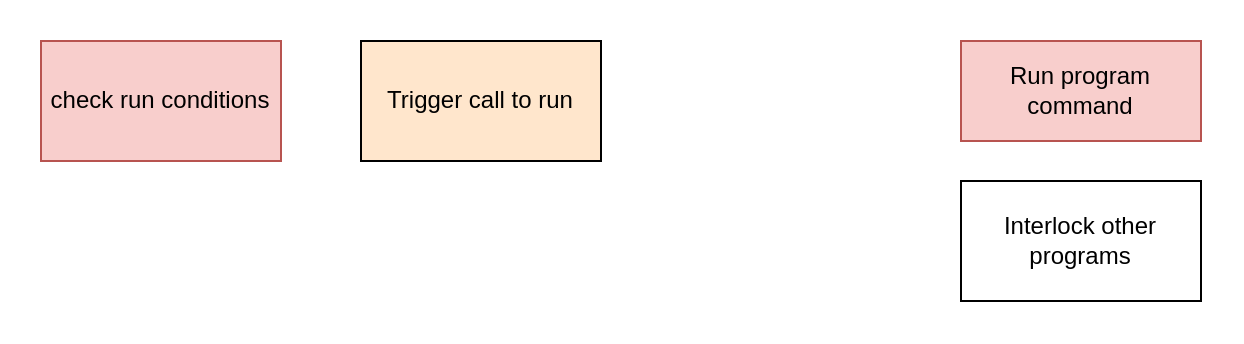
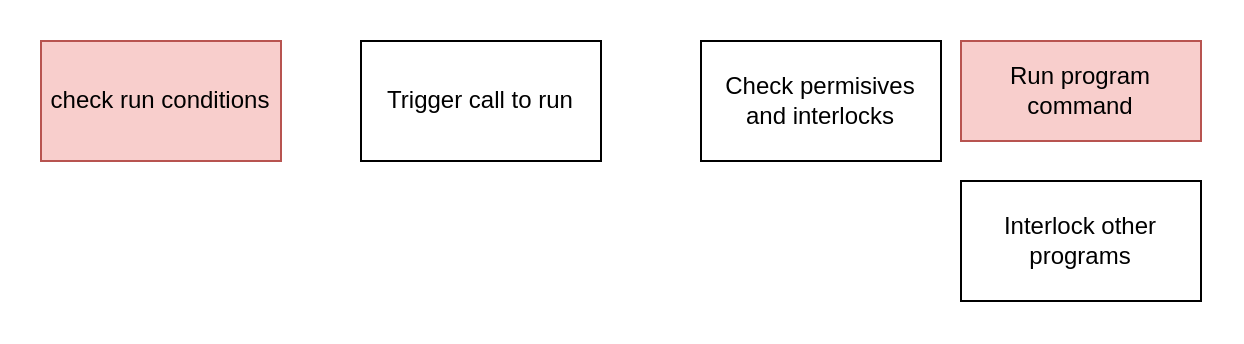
  <mxCell id="0" />
  <mxCell id="1" parent="0" />
  <mxCell id="2" value="Run program command" style="rounded=0;whiteSpace=wrap;html=1;fillColor=#f8cecc;strokeColor=#b85450;" vertex="1" parent="1"><mxGeometry x="480" y="20" width="120" height="50" as="geometry" /></mxCell>
+ <mxCell id="3" value="Check permisives and interlocks&lt;br&gt;" style="rounded=0;whiteSpace=wrap;html=1;" vertex="1" parent="1"><mxGeometry x="350" y="20" width="120" height="60" as="geometry" /></mxCell>
  <mxCell id="4" value="Interlock other programs" style="rounded=0;whiteSpace=wrap;html=1;" vertex="1" parent="1"><mxGeometry x="480" y="90" width="120" height="60" as="geometry" /></mxCell>
- <mxCell id="5" value="Trigger call to run&lt;br&gt;" style="rounded=0;whiteSpace=wrap;html=1;fillColor=#ffe6cc;" vertex="1" parent="1"><mxGeometry x="180" y="20" width="120" height="60" as="geometry" /></mxCell>
+ <mxCell id="5" value="Trigger call to run&lt;br&gt;" style="rounded=0;whiteSpace=wrap;html=1;" vertex="1" parent="1"><mxGeometry x="180" y="20" width="120" height="60" as="geometry" /></mxCell>
  <mxCell id="6" value="check run conditions&lt;br&gt;" style="rounded=0;whiteSpace=wrap;html=1;fillColor=#f8cecc;strokeColor=#b85450;" vertex="1" parent="1"><mxGeometry x="20" y="20" width="120" height="60" as="geometry" /></mxCell>
